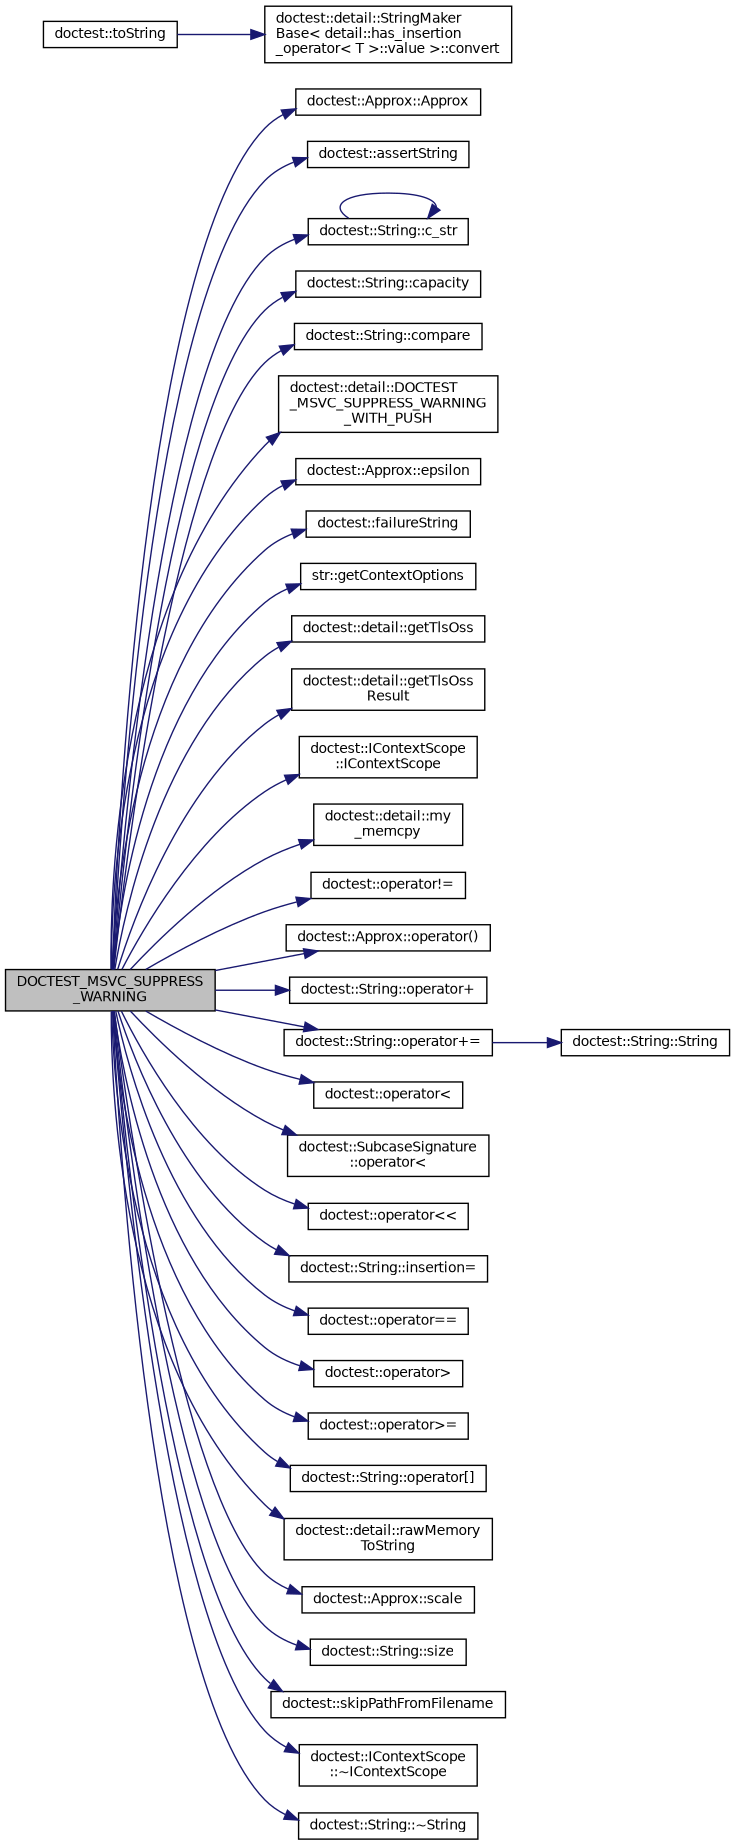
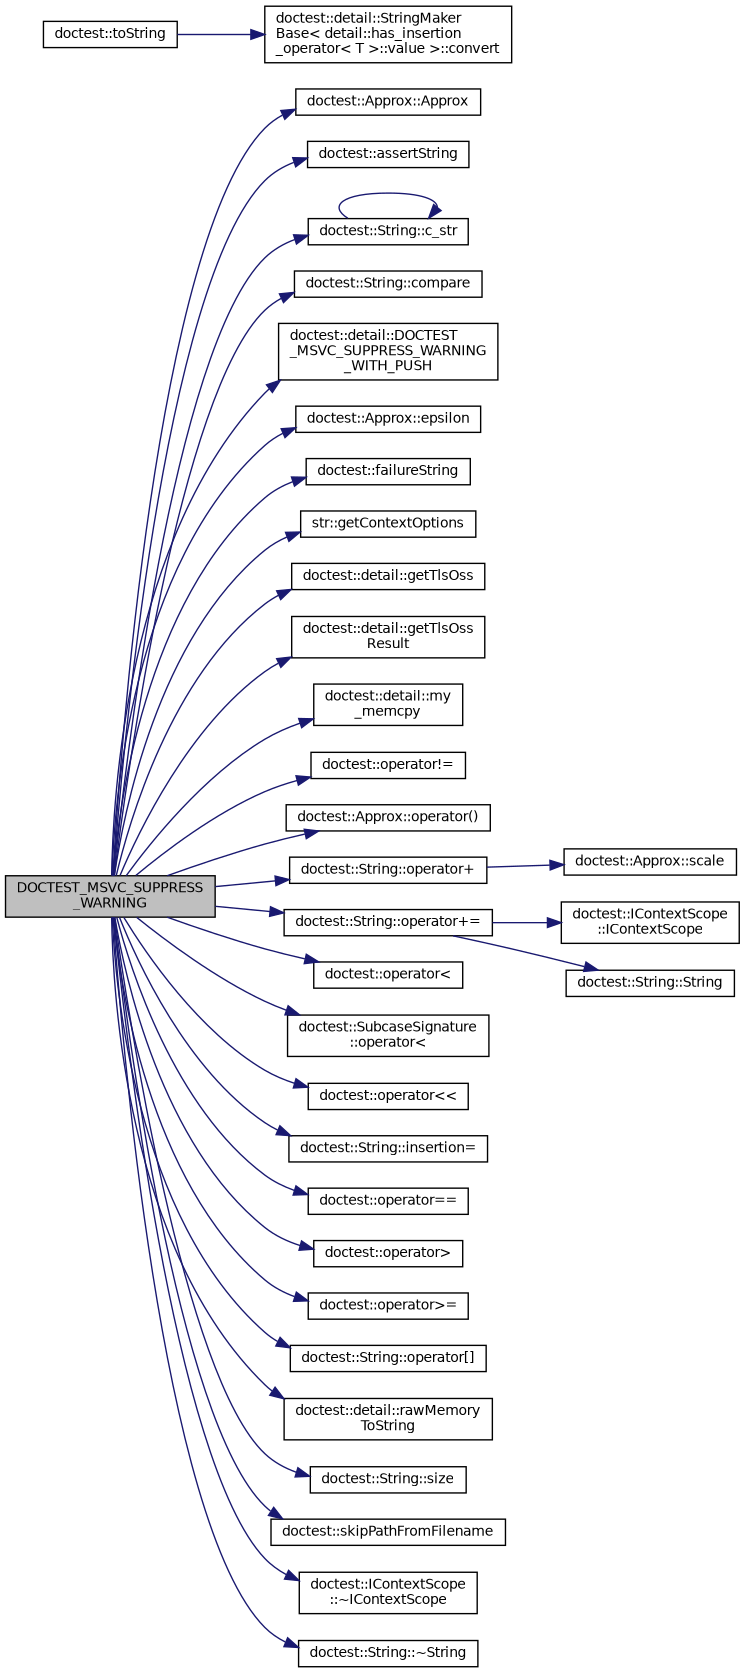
  digraph {
    rankdir=LR
    node [color=black fillcolor=white fontname=Helvetica fontsize=10 shape=record style=filled]
    edge [color=midnightblue fontname=Helvetica fontsize=10 labelfontname=Helvetica labelfontsize=10 style=solid]
    n1 [fillcolor=grey75 fontcolor=black height=0.2 label="DOCTEST_MSVC_SUPPRESS\l_WARNING" width=0.4]
    n2 [height=0.2 label="doctest::Approx::Approx" width=0.4]
    n3 [height=0.2 label="doctest::assertString" width=0.4]
    n4 [height=0.2 label="doctest::String::c_str" width=0.4]
-   n5 [height=0.2 label="doctest::String::capacity" width=0.4]
    n6 [height=0.2 label="doctest::String::compare" width=0.4]
    n7 [height=0.2 label="doctest::detail::DOCTEST\l_MSVC_SUPPRESS_WARNING\l_WITH_PUSH" width=0.4]
    n8 [height=0.2 label="doctest::Approx::epsilon" width=0.4]
    n9 [height=0.2 label="doctest::failureString" width=0.4]
    n10 [height=0.2 label="str::getContextOptions" width=0.4]
    n11 [height=0.2 label="doctest::detail::getTlsOss" width=0.4]
    n12 [height=0.2 label="doctest::detail::getTlsOss\lResult" width=0.4]
    n13 [height=0.2 label="doctest::IContextScope\l::IContextScope" width=0.4]
    n14 [height=0.2 label="doctest::detail::my\l_memcpy" width=0.4]
    n15 [height=0.2 label="doctest::operator!=" width=0.4]
    n16 [height=0.2 label="doctest::Approx::operator()" width=0.4]
    n17 [height=0.2 label="doctest::String::operator+" width=0.4]
    n18 [height=0.2 label="doctest::String::operator+=" width=0.4]
    n19 [height=0.2 label="doctest::operator\<" width=0.4]
    n20 [height=0.2 label="doctest::SubcaseSignature\l::operator\<" width=0.4]
    n21 [height=0.2 label="doctest::operator\<\<" width=0.4]
    n22 [height=0.2 label="doctest::String::insertion=" width=0.4]
    n23 [height=0.2 label="doctest::operator==" width=0.4]
    n24 [height=0.2 label="doctest::operator\>" width=0.4]
    n25 [height=0.2 label="doctest::operator\>=" width=0.4]
    n26 [height=0.2 label="doctest::String::operator[]" width=0.4]
    n27 [height=0.2 label="doctest::detail::rawMemory\lToString" width=0.4]
    n28 [height=0.2 label="doctest::Approx::scale" width=0.4]
    n29 [height=0.2 label="doctest::String::size" width=0.4]
    n30 [height=0.2 label="doctest::skipPathFromFilename" width=0.4]
    n31 [height=0.2 label="doctest::IContextScope\l::~IContextScope" width=0.4]
    n32 [height=0.2 label="doctest::String::~String" width=0.4]
    n33 [height=0.2 label="doctest::String::String" width=0.4]
    n34 [height=0.2 label="doctest::toString" width=0.4]
    n35 [height=0.2 label="doctest::detail::StringMaker\lBase\< detail::has_insertion\l_operator\< T \>::value \>::convert" width=0.4]
    n1 -> n2
    n1 -> n3
    n1 -> n4
-   n1 -> n5
    n1 -> n6
    n1 -> n7
    n1 -> n8
    n1 -> n9
    n1 -> n10
    n1 -> n11
    n1 -> n12
-   n1 -> n13
+   n18 -> n13
    n1 -> n14
    n1 -> n15
    n1 -> n16
    n1 -> n17
    n1 -> n18
    n1 -> n19
    n1 -> n20
    n1 -> n21
    n1 -> n22
    n1 -> n23
    n1 -> n24
    n1 -> n25
    n1 -> n26
    n1 -> n27
-   n1 -> n28
+   n17 -> n28
    n1 -> n29
    n1 -> n30
    n1 -> n31
    n1 -> n32
    n4 -> n4
    n18 -> n33
    n34 -> n35
  }
